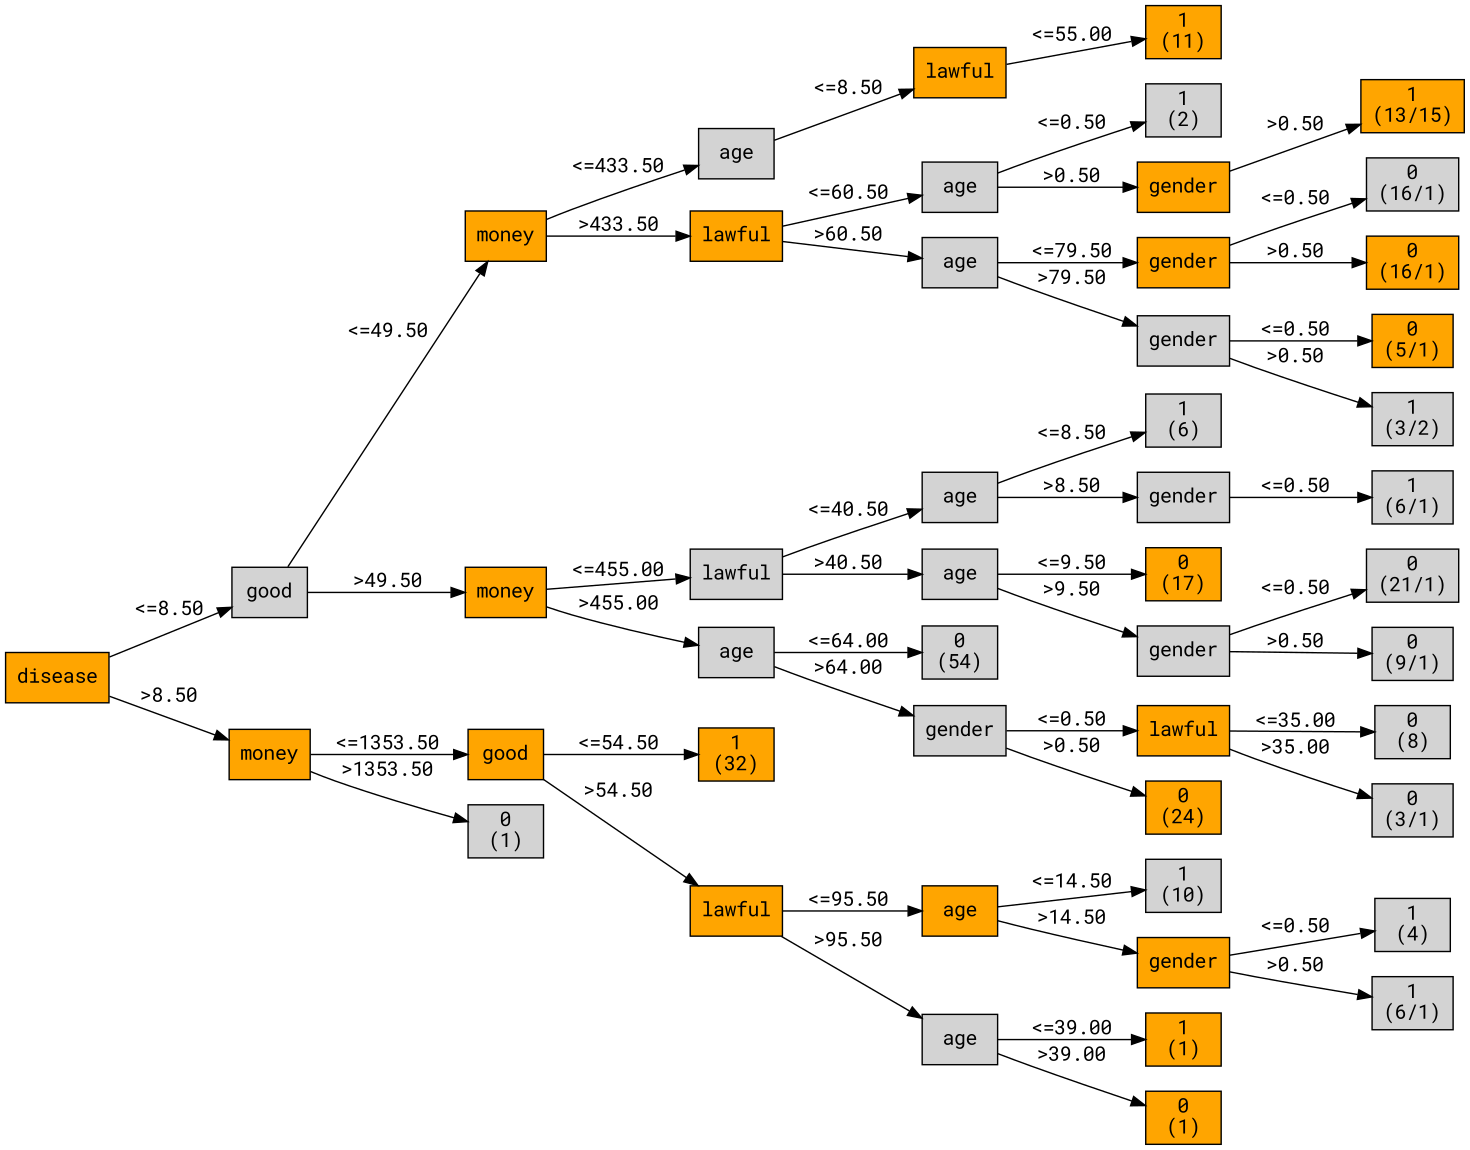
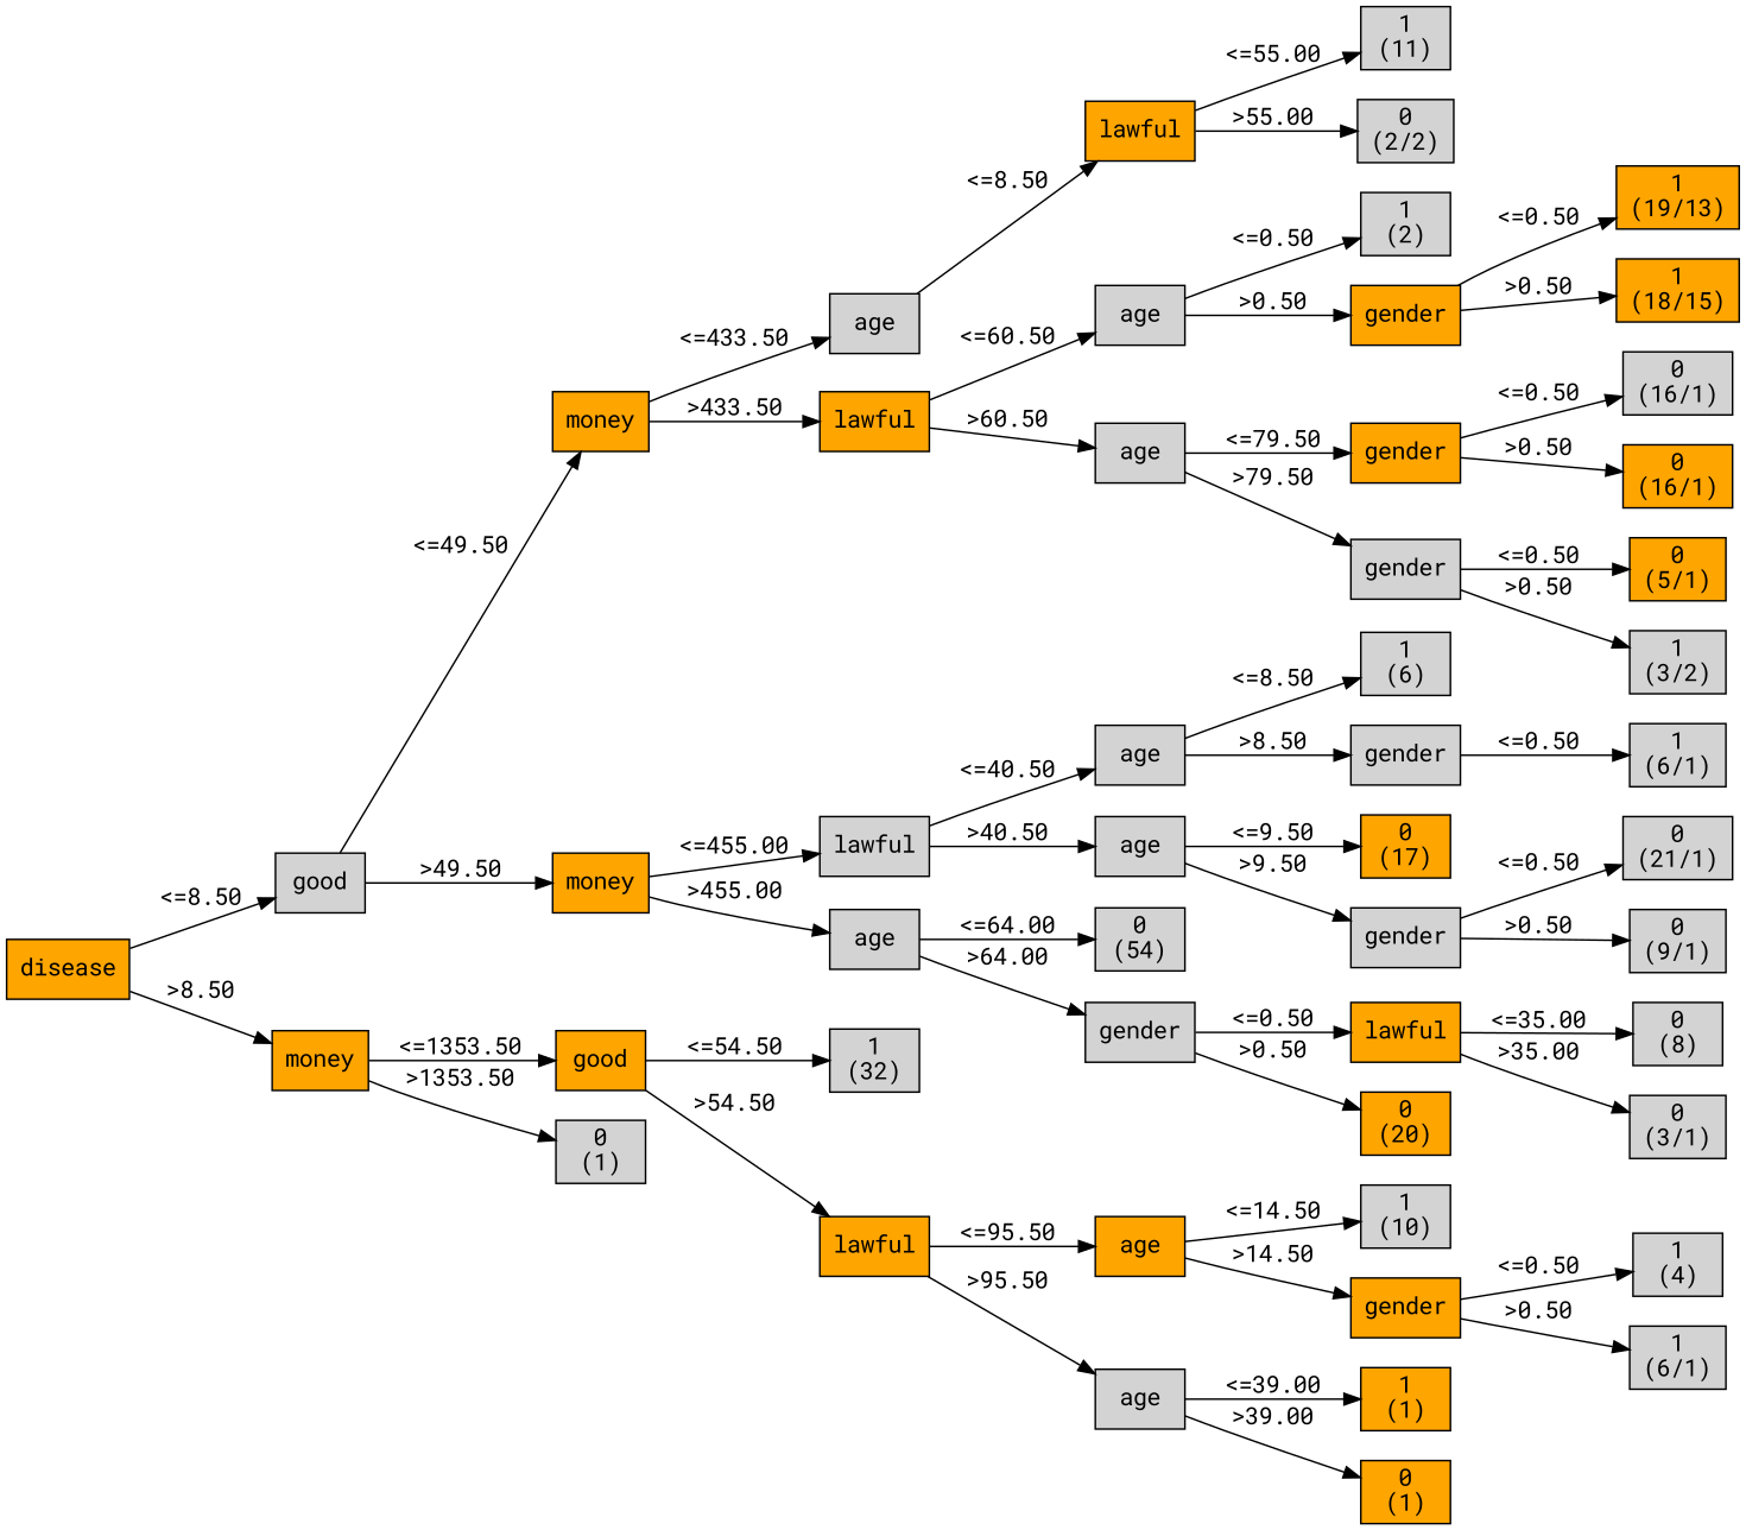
  digraph {
    fontname="Roboto Mono"
    rankdir=LR
    node [fillcolor=lightgrey fontname="Roboto Mono" shape=box style=filled weight=6]
    edge [fontname="Roboto Mono"]
    n1 [fillcolor=orange label="disease\n" weight=1]
    n2 [label="good\n" weight=2]
    n3 [fillcolor=orange label="money\n" weight=2]
    n4 [fillcolor=orange label="money\n" weight=3]
    n5 [fillcolor=orange label="money\n" weight=3]
    n6 [fillcolor=orange label="good\n" weight=3]
    n7 [label="0\n(1)\n" weight=3]
    n8 [label="age\n" weight=4]
    n9 [fillcolor=orange label="lawful\n" weight=4]
    n10 [label="lawful\n" weight=4]
    n11 [label="age\n" weight=4]
-   n12 [fillcolor=orange label="1\n(32)\n" weight=4]
+   n12 [label="1\n(32)\n" weight=4]
    n13 [fillcolor=orange label="lawful\n" weight=4]
    n14 [fillcolor=orange label="lawful\n" weight=5]
    n15 [label="age\n" weight=5]
    n16 [label="age\n" weight=5]
    n17 [label="age\n" weight=5]
    n18 [label="age\n" weight=5]
    n19 [label="0\n(54)\n" weight=5]
    n20 [label="gender\n" weight=5]
    n21 [fillcolor=orange label="age\n" weight=5]
    n22 [label="age\n" weight=5]
-   n23 [fillcolor=orange label="1\n(11)\n"]
+   n23 [label="1\n(11)\n"]
+   n24 [label="0\n(2/2)\n"]
    n25 [label="1\n(2)\n"]
    n26 [fillcolor=orange label="gender\n"]
    n27 [fillcolor=orange label="gender\n"]
    n28 [label="gender\n"]
    n29 [label="1\n(6)\n"]
    n30 [label="gender\n"]
    n31 [fillcolor=orange label="0\n(17)\n"]
    n32 [label="gender\n"]
    n33 [fillcolor=orange label="lawful\n"]
-   n34 [fillcolor=orange label="0\n(24)\n"]
+   n34 [fillcolor=orange label="0\n(20)\n"]
    n35 [label="1\n(10)\n"]
    n36 [fillcolor=orange label="gender\n"]
    n37 [fillcolor=orange label="1\n(1)\n"]
    n38 [fillcolor=orange label="0\n(1)\n"]
-   n40 [fillcolor=orange label="1\n(13/15)\n" weight=7]
+   n39 [fillcolor=orange label="1\n(19/13)\n" weight=7]
+   n40 [fillcolor=orange label="1\n(18/15)\n" weight=7]
    n41 [label="0\n(16/1)\n" weight=7]
    n42 [fillcolor=orange label="0\n(16/1)\n" weight=7]
    n43 [fillcolor=orange label="0\n(5/1)\n" weight=7]
    n44 [label="1\n(3/2)\n" weight=7]
    n45 [label="1\n(6/1)\n" weight=7]
    n46 [label="0\n(21/1)\n" weight=7]
    n47 [label="0\n(9/1)\n" weight=7]
    n48 [label="0\n(8)\n" weight=7]
    n49 [label="0\n(3/1)\n" weight=7]
    n50 [label="1\n(4)\n" weight=7]
    n51 [label="1\n(6/1)\n" weight=7]
    subgraph sub_1 {
      rank=same
      n1
    }
    subgraph sub_2 {
      rank=same
      n2
      n3
    }
    subgraph sub_3 {
      rank=same
      n4
      n5
      n6
      n7
    }
    subgraph sub_4 {
      rank=same
      n8
      n9
      n10
      n11
      n12
      n13
    }
    subgraph sub_5 {
      rank=same
      n14
      n15
      n16
      n17
      n18
      n19
      n20
      n21
      n22
    }
    subgraph sub_6 {
      rank=same
      n23
+     n24
      n25
      n26
      n27
      n28
      n29
      n30
      n31
      n32
      n33
      n34
      n35
      n36
      n37
      n38
    }
    subgraph sub_7 {
      rank=same
+     n39
      n40
      n41
      n42
      n43
      n44
      n45
      n46
      n47
      n48
      n49
      n50
      n51
    }
    n1 -> n2 [label="<=8.50"]
    n1 -> n3 [label=">8.50"]
    n2 -> n4 [label="<=49.50"]
    n2 -> n5 [label=">49.50"]
    n3 -> n6 [label="<=1353.50"]
    n3 -> n7 [label=">1353.50"]
    n4 -> n8 [label="<=433.50"]
    n4 -> n9 [label=">433.50"]
    n5 -> n10 [label="<=455.00"]
    n5 -> n11 [label=">455.00"]
    n6 -> n12 [label="<=54.50"]
    n6 -> n13 [label=">54.50"]
    n8 -> n14 [label="<=8.50"]
    n9 -> n15 [label="<=60.50"]
    n9 -> n16 [label=">60.50"]
    n10 -> n17 [label="<=40.50"]
    n10 -> n18 [label=">40.50"]
    n11 -> n19 [label="<=64.00"]
    n11 -> n20 [label=">64.00"]
    n13 -> n21 [label="<=95.50"]
    n13 -> n22 [label=">95.50"]
    n14 -> n23 [label="<=55.00"]
+   n14 -> n24 [label=">55.00"]
    n15 -> n25 [label="<=0.50"]
    n15 -> n26 [label=">0.50"]
    n16 -> n27 [label="<=79.50"]
    n16 -> n28 [label=">79.50"]
    n17 -> n29 [label="<=8.50"]
    n17 -> n30 [label=">8.50"]
    n18 -> n31 [label="<=9.50"]
    n18 -> n32 [label=">9.50"]
    n20 -> n33 [label="<=0.50"]
    n20 -> n34 [label=">0.50"]
    n21 -> n35 [label="<=14.50"]
    n21 -> n36 [label=">14.50"]
    n22 -> n37 [label="<=39.00"]
    n22 -> n38 [label=">39.00"]
+   n26 -> n39 [label="<=0.50"]
    n26 -> n40 [label=">0.50"]
    n27 -> n41 [label="<=0.50"]
    n27 -> n42 [label=">0.50"]
    n28 -> n43 [label="<=0.50"]
    n28 -> n44 [label=">0.50"]
    n30 -> n45 [label="<=0.50"]
    n32 -> n46 [label="<=0.50"]
    n32 -> n47 [label=">0.50"]
    n33 -> n48 [label="<=35.00"]
    n33 -> n49 [label=">35.00"]
    n36 -> n50 [label="<=0.50"]
    n36 -> n51 [label=">0.50"]
  }
